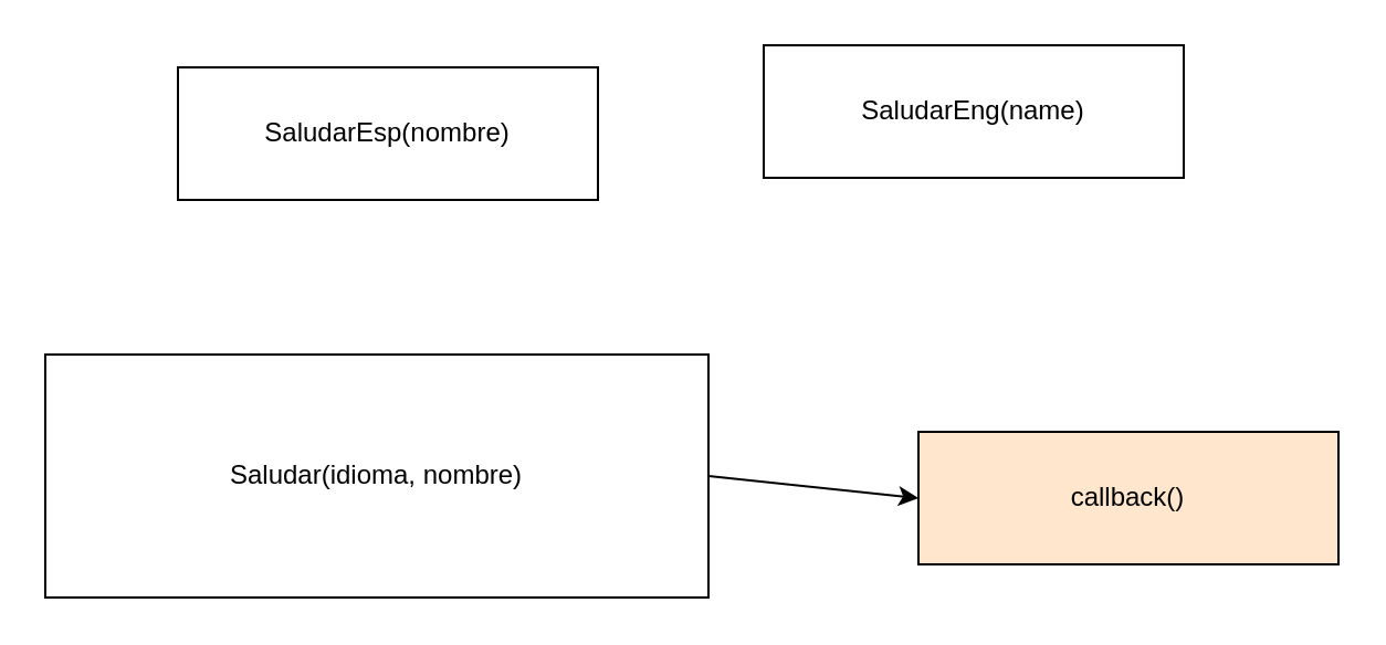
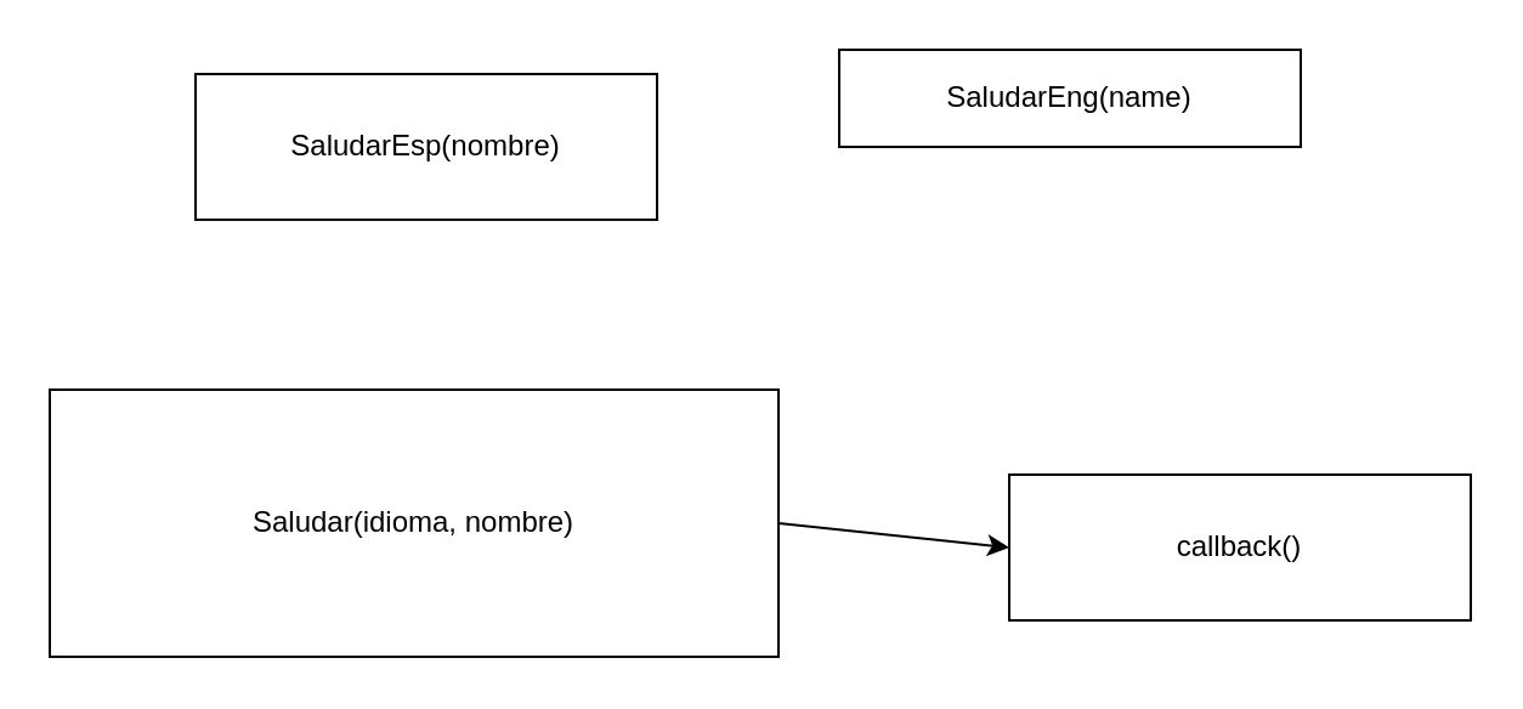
  <mxCell id="0" />
  <mxCell id="1" parent="0" />
  <mxCell id="2" style="edgeStyle=none;html=1;exitX=1;exitY=0.5;exitDx=0;exitDy=0;entryX=0;entryY=0.5;entryDx=0;entryDy=0;" edge="1" parent="1" source="3" target="4"><mxGeometry relative="1" as="geometry" /></mxCell>
  <mxCell id="3" value="Saludar(idioma, nombre)" style="whiteSpace=wrap;html=1;" vertex="1" parent="1"><mxGeometry x="20" y="160" width="300" height="110" as="geometry" /></mxCell>
- <mxCell id="4" value="callback()" style="whiteSpace=wrap;html=1;fillColor=#ffe6cc;" vertex="1" parent="1"><mxGeometry x="415" y="195" width="190" height="60" as="geometry" /></mxCell>
+ <mxCell id="4" value="callback()" style="whiteSpace=wrap;html=1;" vertex="1" parent="1"><mxGeometry x="415" y="195" width="190" height="60" as="geometry" /></mxCell>
  <mxCell id="5" value="SaludarEsp(nombre)" style="whiteSpace=wrap;html=1;" vertex="1" parent="1"><mxGeometry x="80" y="30" width="190" height="60" as="geometry" /></mxCell>
- <mxCell id="6" value="SaludarEng(name)" style="whiteSpace=wrap;html=1;" vertex="1" parent="1"><mxGeometry x="345" y="20" width="190" height="60" as="geometry" /></mxCell>
+ <mxCell id="6" value="SaludarEng(name)" style="whiteSpace=wrap;html=1;" vertex="1" parent="1"><mxGeometry x="345" y="20" width="190" height="40" as="geometry" /></mxCell>
